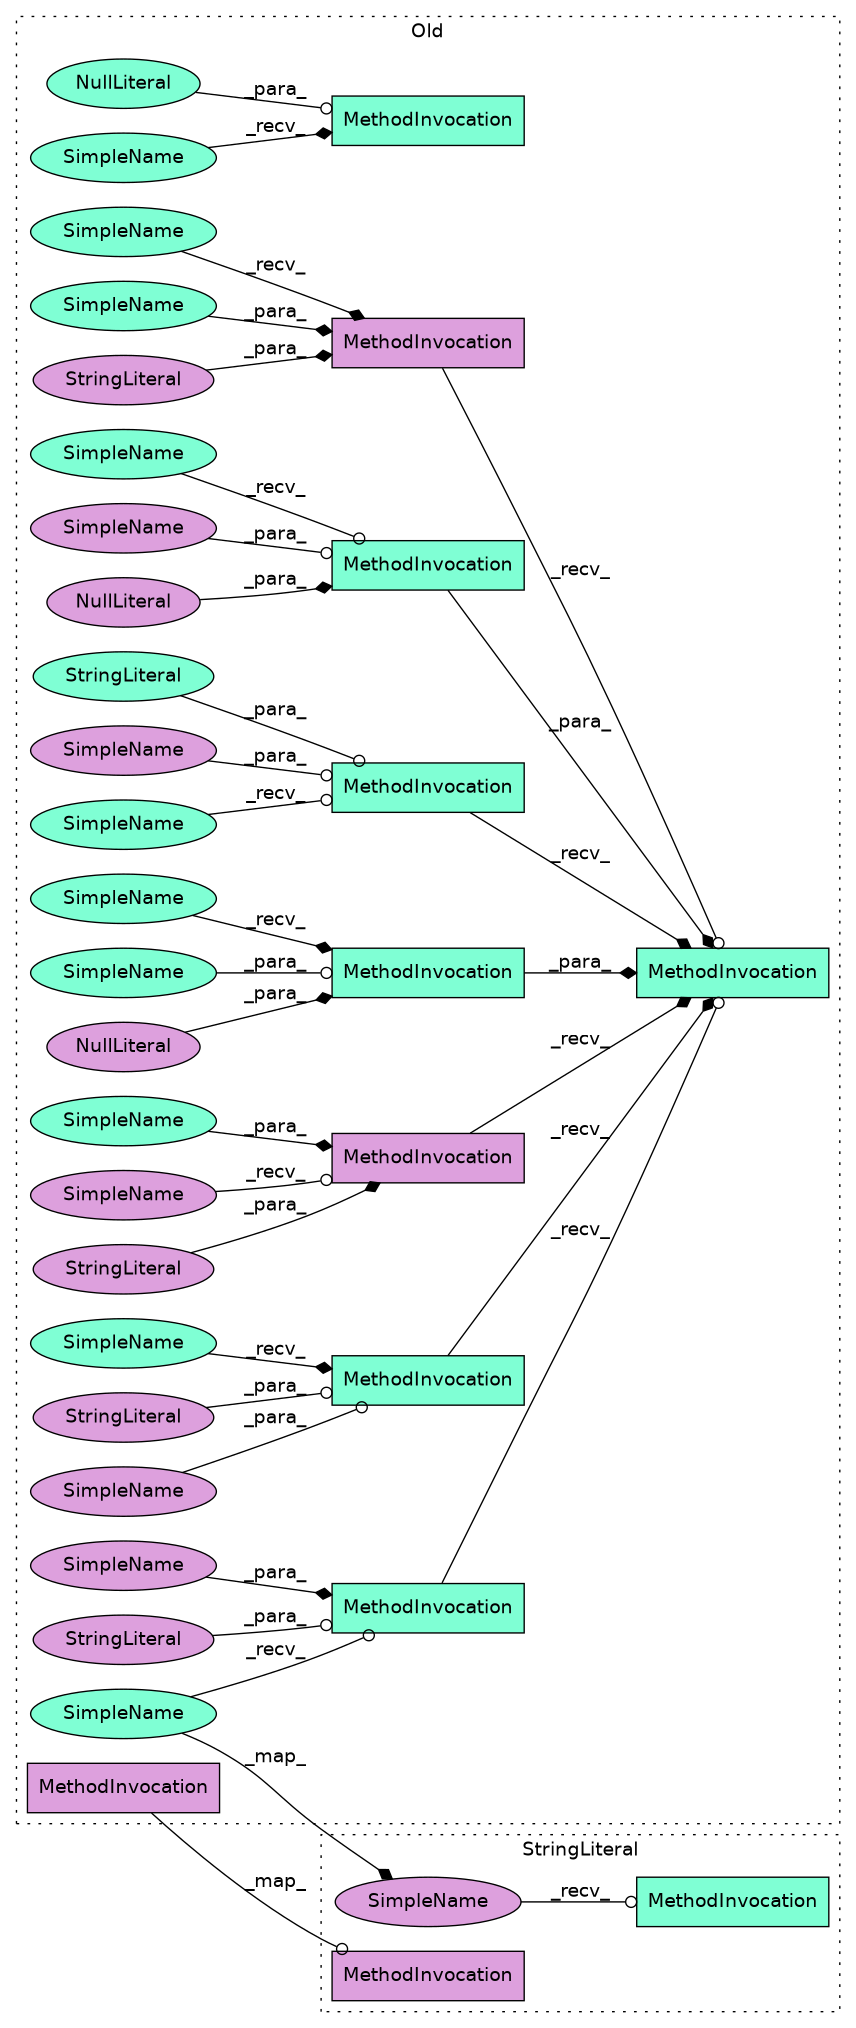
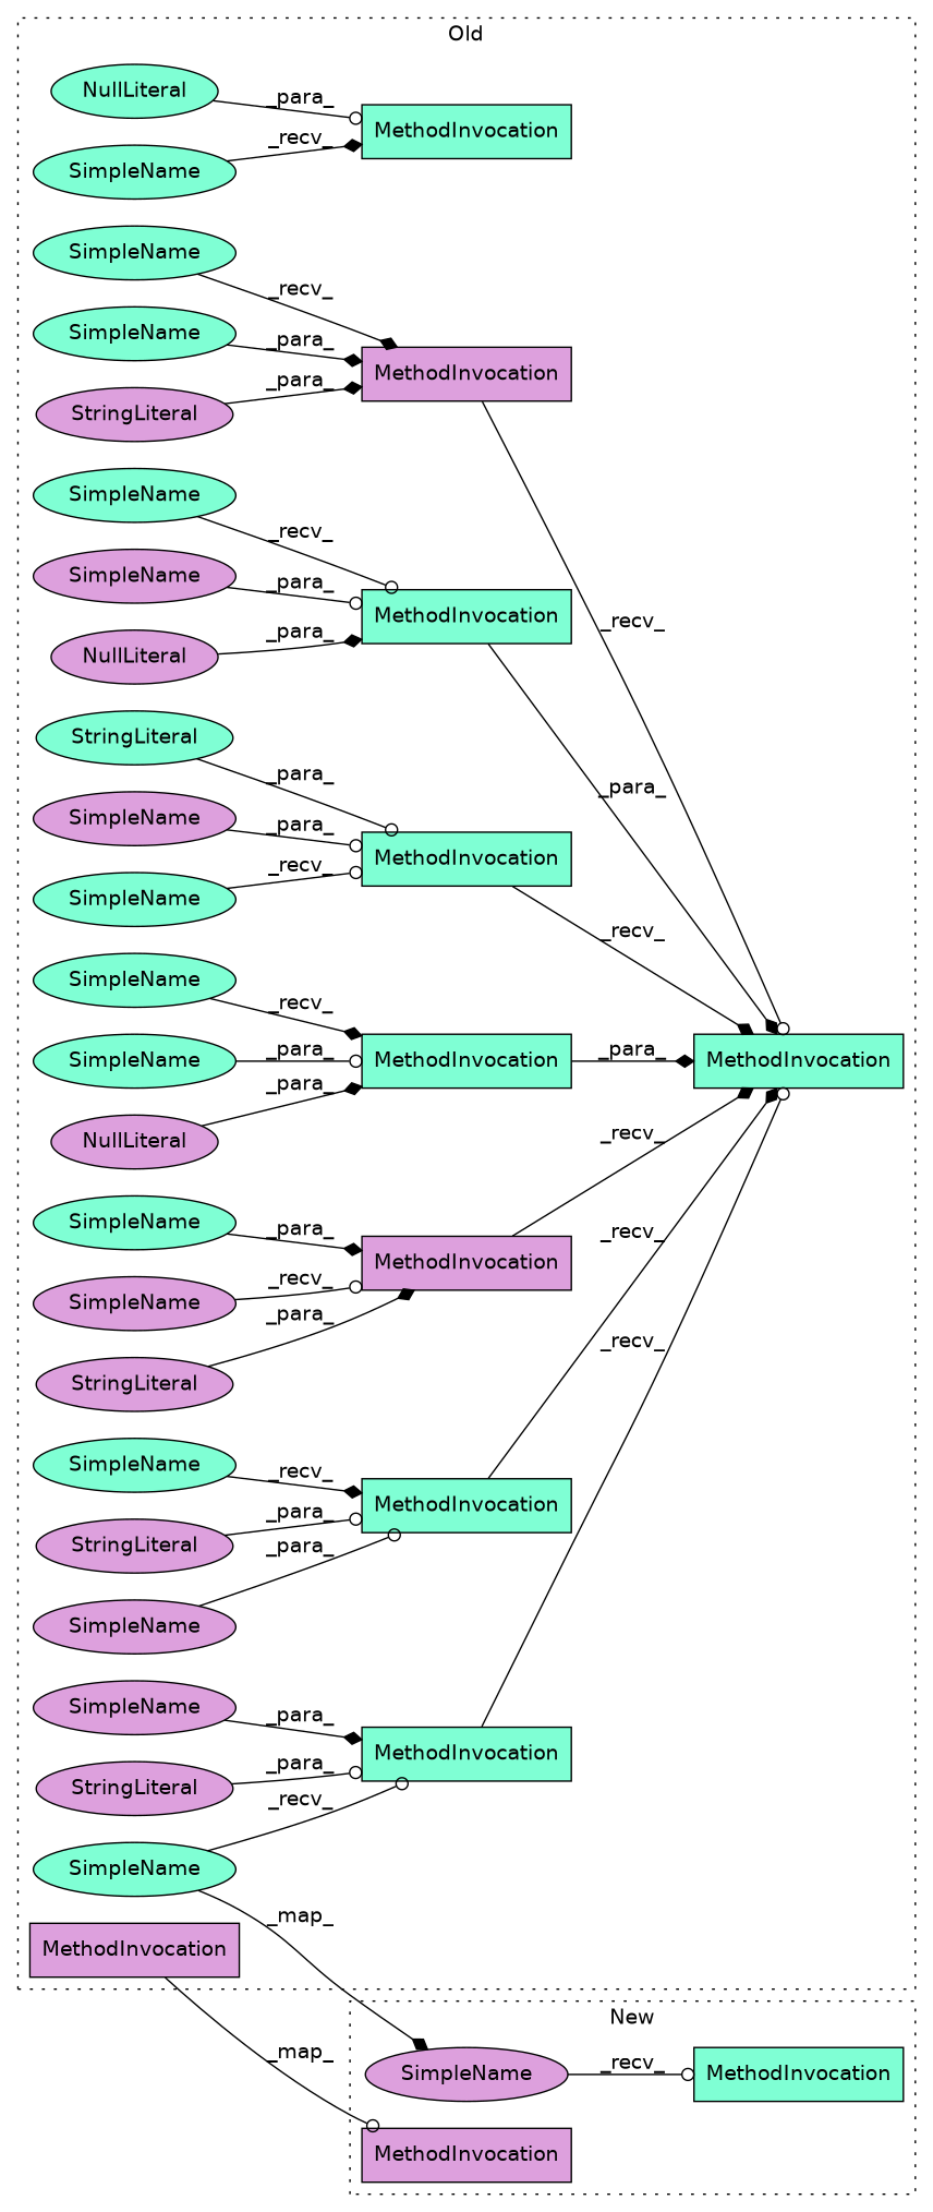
  digraph {
    rankdir=LR
    fontname="DejaVu Sans"
    node [a=42 l=12 shape=ellipse style=filled fillcolor=aquamarine fontname="DejaVu Sans"]
    edge [arrowhead=diamond fontname="DejaVu Sans"]
    n1 [a=32 l="5,1" label=MethodInvocation s="5419,5448" shape=box]
    n2 [a=32 l="5,1" label=MethodInvocation s="5221,5250" shape=box]
    n3 [a=32 l="5,1" label=MethodInvocation s="5567,5599" shape=box]
    n4 [a=32 l="5,1" label=MethodInvocation s="5074,5106" shape=box fillcolor=plum]
    n5 [a=32 l="5,1" label=MethodInvocation s="5362,5391" shape=box]
    n6 [a=32 l=8 label=MethodInvocation s=5508 shape=box fillcolor=plum]
    n7 [a=32 l="5,1" label=MethodInvocation s="5134,5166" shape=box fillcolor=plum]
    n8 [a=32 l="30,1" label=MethodInvocation s="5319,5449" shape=box]
    n9 [a=32 l="5,1" label=MethodInvocation s="5278,5307" shape=box]
    n10 [a=32 l="5,1" label=MethodInvocation s="5014,5046" shape=box]
    n11 [a=33 l=4 label=NullLiteral s=5444 fillcolor=plum]
    n12 [a=33 l=4 label=NullLiteral s=5387 fillcolor=plum]
    n13 [a=33 l=4 label=NullLiteral s=5595]
    n14 [l=18 label=SimpleName s=5019 fillcolor=plum]
    n15 [label=SimpleName s=5265]
    n16 [label=SimpleName s=5208]
    n17 [label=SimpleName s=5554]
    n18 [label=SimpleName s=5061 fillcolor=plum]
    n19 [label=SimpleName s=5349]
    n20 [label=SimpleName s=5001]
    n21 [label=SimpleName s=5406]
    n22 [l=18 label=SimpleName s=5079]
    n23 [l=18 label=SimpleName s=5424]
    n24 [l=18 label=SimpleName s=5139]
    n25 [l=18 label=SimpleName s=5283 fillcolor=plum]
    n26 [l=18 label=SimpleName s=5226 fillcolor=plum]
    n27 [l=18 label=SimpleName s=5367 fillcolor=plum]
    n28 [label=SimpleName s=5121]
    n29 [a=45 l=4 label=StringLiteral s=5246 fillcolor=plum]
    n30 [a=45 l=7 label=StringLiteral s=5159 fillcolor=plum]
    n31 [a=45 l=7 label=StringLiteral s=5099 fillcolor=plum]
    n32 [a=45 l=7 label=StringLiteral s=5039]
    n33 [a=45 l=4 label=StringLiteral s=5303 fillcolor=plum]
    n34 [a=32 l=8 label=MethodInvocation s=1515 shape=box fillcolor=plum]
    n35 [a=32 l=10 label=MethodInvocation s=1612 shape=box]
    n36 [label=SimpleName s=1599 fillcolor=plum]
    subgraph cluster_1 {
      label=Old
      style=dotted
      n1
      n2
      n3
      n4
      n5
      n6
      n7
      n8
      n9
      n10
      n11
      n12
      n13
      n14
      n15
      n16
      n17
      n18
      n19
      n20
      n21
      n22
      n23
      n24
      n25
      n26
      n27
      n28
      n29
      n30
      n31
      n32
      n33
    }
    subgraph cluster_2 {
-     label=StringLiteral
+     label=New
      style=dotted
      n34
      n35
      n36
    }
    n1 -> n8 [label=_para_]
    n2 -> n8 [label=_recv_ arrowhead=odot]
    n4 -> n8 [label=_recv_]
    n5 -> n8 [label=_para_]
    n6 -> n34 [label=_map_ arrowhead=odot]
    n7 -> n8 [label=_recv_ arrowhead=odot]
    n9 -> n8 [label=_recv_]
    n10 -> n8 [label=_recv_]
    n11 -> n1 [label=_para_]
    n12 -> n5 [label=_para_]
    n13 -> n3 [label=_para_ arrowhead=odot]
    n14 -> n10 [label=_para_ arrowhead=odot]
    n15 -> n9 [label=_recv_]
    n16 -> n2 [label=_recv_ arrowhead=odot]
    n16 -> n36 [label=_map_]
    n17 -> n3 [label=_recv_]
    n18 -> n4 [label=_recv_ arrowhead=odot]
    n19 -> n5 [label=_recv_ arrowhead=odot]
    n20 -> n10 [label=_recv_ arrowhead=odot]
    n21 -> n1 [label=_recv_]
    n22 -> n4 [label=_para_]
    n23 -> n1 [label=_para_ arrowhead=odot]
    n24 -> n7 [label=_para_]
    n25 -> n9 [label=_para_ arrowhead=odot]
    n26 -> n2 [label=_para_]
    n27 -> n5 [label=_para_ arrowhead=odot]
    n28 -> n7 [label=_recv_]
    n29 -> n2 [label=_para_ arrowhead=odot]
    n30 -> n7 [label=_para_]
    n31 -> n4 [label=_para_]
    n32 -> n10 [label=_para_ arrowhead=odot]
    n33 -> n9 [label=_para_ arrowhead=odot]
    n36 -> n35 [label=_recv_ arrowhead=odot]
  }
